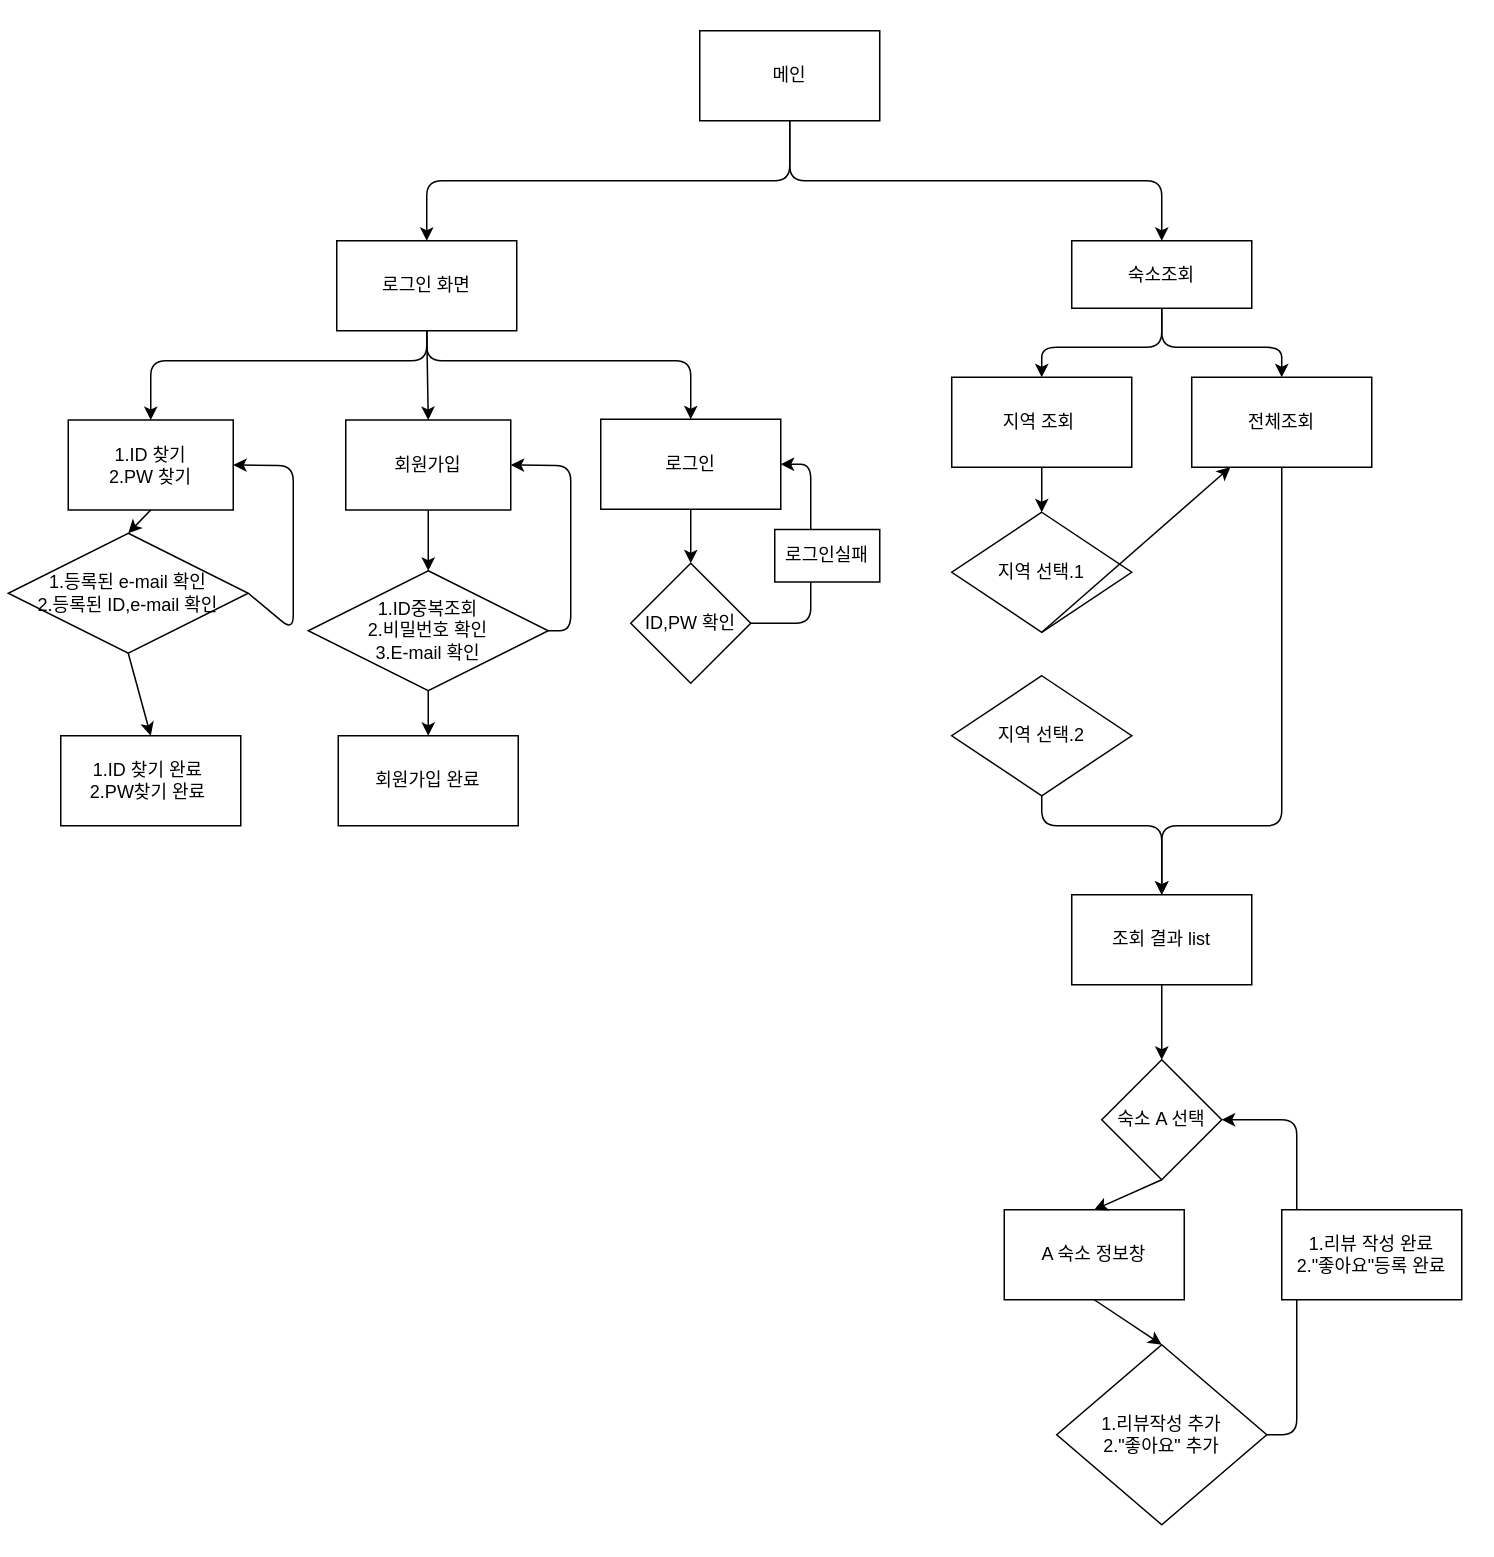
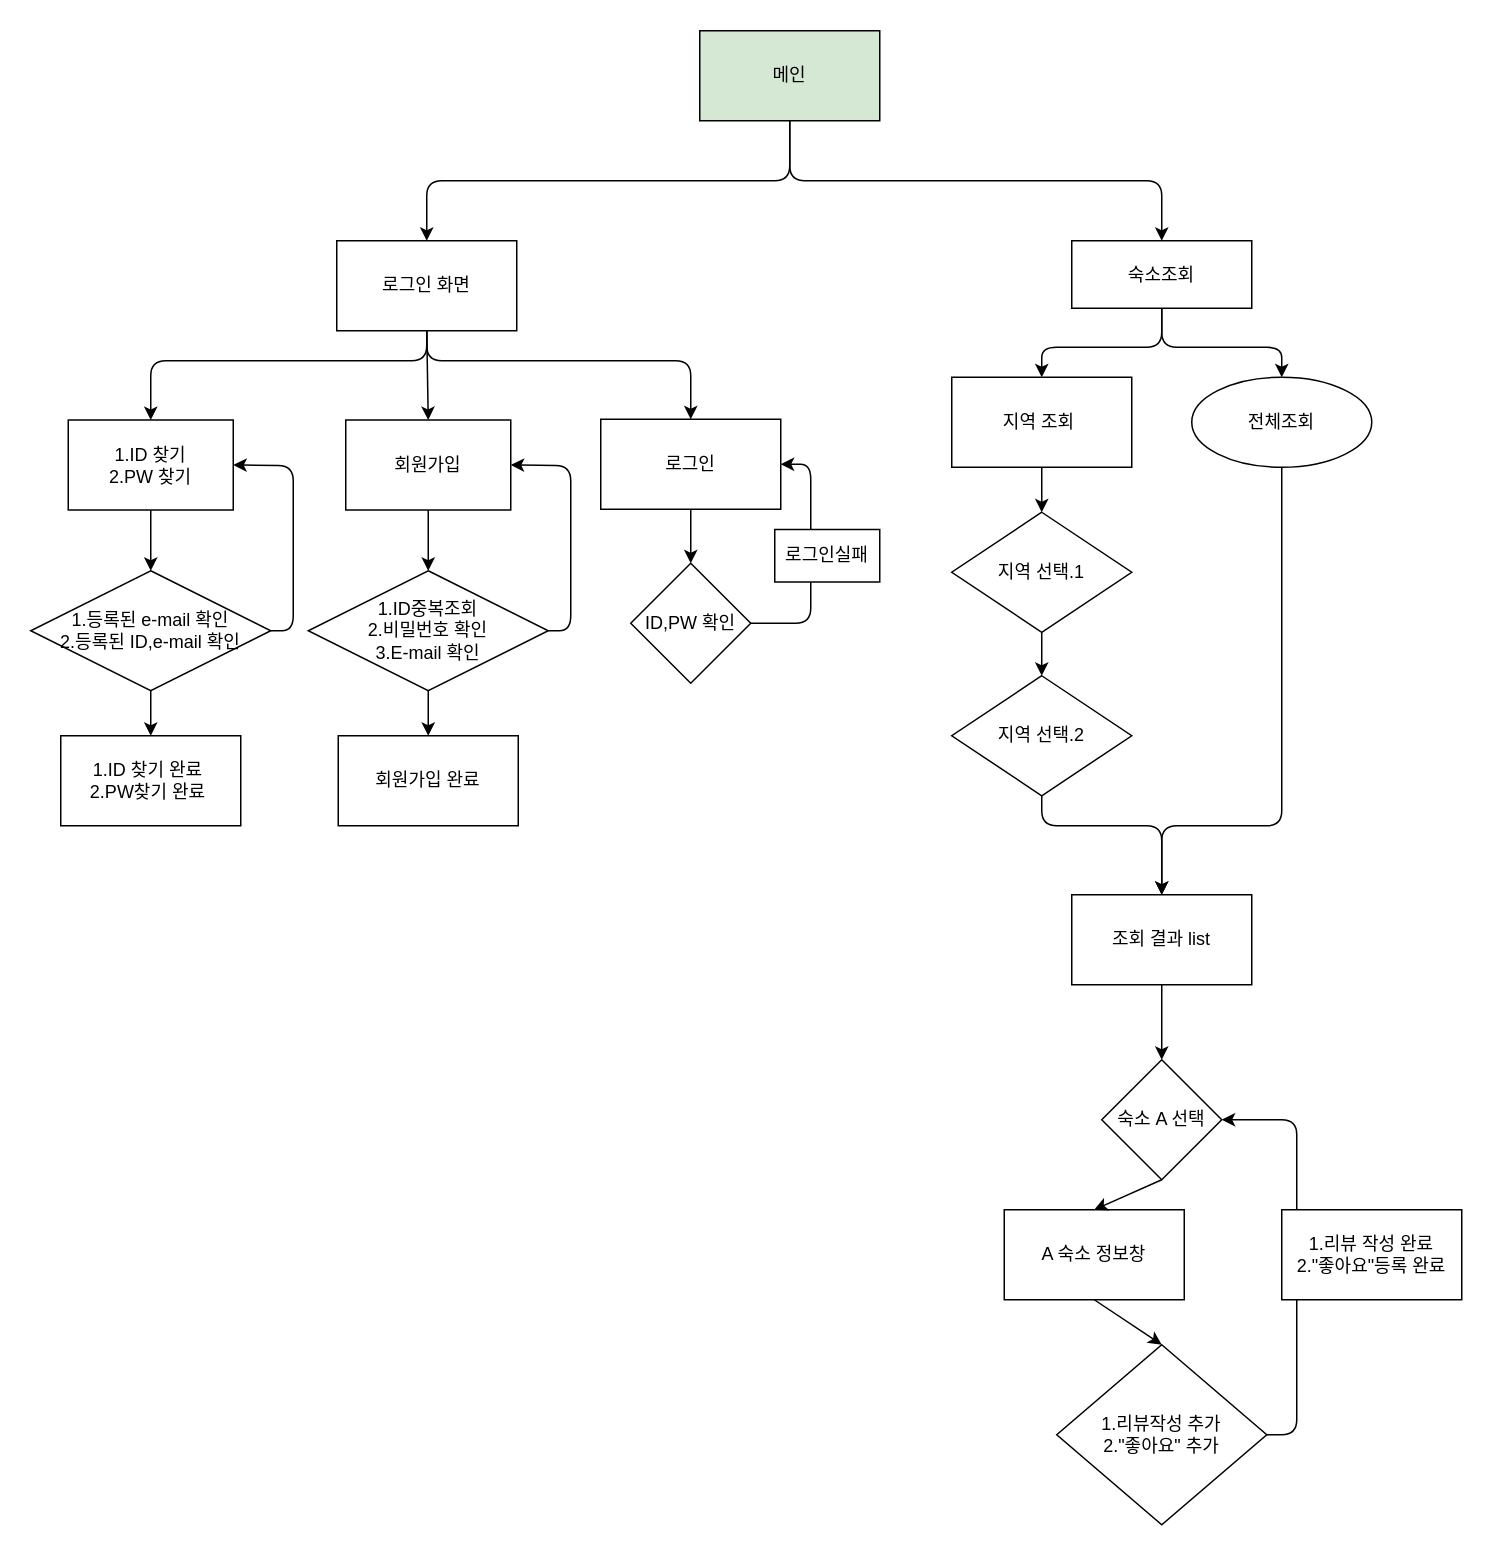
  <mxCell id="0" />
  <mxCell id="1" parent="0" />
- <mxCell id="2" value="메인" style="rounded=0;whiteSpace=wrap;html=1;" vertex="1" parent="1"><mxGeometry x="466" y="20" width="120" height="60" as="geometry" /></mxCell>
+ <mxCell id="2" value="메인" style="rounded=0;whiteSpace=wrap;html=1;fillColor=#d5e8d4;" vertex="1" parent="1"><mxGeometry x="466" y="20" width="120" height="60" as="geometry" /></mxCell>
  <mxCell id="3" value="로그인" style="rounded=0;whiteSpace=wrap;html=1;" vertex="1" parent="1"><mxGeometry x="400" y="279" width="120" height="60" as="geometry" /></mxCell>
  <mxCell id="4" value="숙소조회" style="rounded=0;whiteSpace=wrap;html=1;" vertex="1" parent="1"><mxGeometry x="714" y="160" width="120" height="45" as="geometry" /></mxCell>
- <mxCell id="5" value="전체조회" style="rounded=0;whiteSpace=wrap;html=1;" vertex="1" parent="1"><mxGeometry x="794" y="251" width="120" height="60" as="geometry" /></mxCell>
+ <mxCell id="5" value="전체조회" style="ellipse;whiteSpace=wrap;html=1;" vertex="1" parent="1"><mxGeometry x="794" y="251" width="120" height="60" as="geometry" /></mxCell>
  <mxCell id="6" value="지역 조회&amp;nbsp;" style="rounded=0;whiteSpace=wrap;html=1;" vertex="1" parent="1"><mxGeometry x="634" y="251" width="120" height="60" as="geometry" /></mxCell>
  <mxCell id="7" value="지역 선택.1" style="rhombus;whiteSpace=wrap;html=1;" vertex="1" parent="1"><mxGeometry x="634" y="341" width="120" height="80" as="geometry" /></mxCell>
  <mxCell id="8" value="조회 결과 list" style="rounded=0;whiteSpace=wrap;html=1;" vertex="1" parent="1"><mxGeometry x="714" y="596" width="120" height="60" as="geometry" /></mxCell>
  <mxCell id="9" value="" style="endArrow=classic;html=1;exitX=0.5;exitY=1;exitDx=0;exitDy=0;entryX=0.5;entryY=0;entryDx=0;entryDy=0;" edge="1" parent="1" source="6" target="7"><mxGeometry width="50" height="50" relative="1" as="geometry"><mxPoint x="424" y="621" as="sourcePoint" /><mxPoint x="474" y="571" as="targetPoint" /></mxGeometry></mxCell>
  <mxCell id="10" value="" style="endArrow=classic;html=1;entryX=0.5;entryY=0;entryDx=0;entryDy=0;" edge="1" parent="1" target="8"><mxGeometry width="50" height="50" relative="1" as="geometry"><mxPoint x="694" y="510" as="sourcePoint" /><mxPoint x="770" y="491" as="targetPoint" /><Array as="points"><mxPoint x="694" y="550" /><mxPoint x="774" y="550" /></Array></mxGeometry></mxCell>
  <mxCell id="11" value="" style="endArrow=classic;html=1;exitX=0.5;exitY=1;exitDx=0;exitDy=0;entryX=0.5;entryY=0;entryDx=0;entryDy=0;" edge="1" parent="1" source="5" target="8"><mxGeometry width="50" height="50" relative="1" as="geometry"><mxPoint x="424" y="621" as="sourcePoint" /><mxPoint x="774" y="491" as="targetPoint" /><Array as="points"><mxPoint x="854" y="441" /><mxPoint x="854" y="550" /><mxPoint x="774" y="550" /></Array></mxGeometry></mxCell>
  <mxCell id="12" value="" style="endArrow=classic;html=1;exitX=0.5;exitY=1;exitDx=0;exitDy=0;entryX=0.5;entryY=0;entryDx=0;entryDy=0;" edge="1" parent="1" source="4" target="6"><mxGeometry width="50" height="50" relative="1" as="geometry"><mxPoint x="729" y="351" as="sourcePoint" /><mxPoint x="779" y="301" as="targetPoint" /><Array as="points"><mxPoint x="774" y="231" /><mxPoint x="694" y="231" /></Array></mxGeometry></mxCell>
  <mxCell id="13" value="" style="endArrow=classic;html=1;exitX=0.5;exitY=1;exitDx=0;exitDy=0;entryX=0.5;entryY=0;entryDx=0;entryDy=0;" edge="1" parent="1" source="4" target="5"><mxGeometry width="50" height="50" relative="1" as="geometry"><mxPoint x="769" y="361" as="sourcePoint" /><mxPoint x="819" y="311" as="targetPoint" /><Array as="points"><mxPoint x="774" y="231" /><mxPoint x="854" y="231" /></Array></mxGeometry></mxCell>
  <mxCell id="14" value="숙소 A 선택" style="rhombus;whiteSpace=wrap;html=1;" vertex="1" parent="1"><mxGeometry x="734" y="706" width="80" height="80" as="geometry" /></mxCell>
  <mxCell id="15" value="A 숙소 정보창" style="rounded=0;whiteSpace=wrap;html=1;" vertex="1" parent="1"><mxGeometry x="669" y="806" width="120" height="60" as="geometry" /></mxCell>
  <mxCell id="16" value="" style="endArrow=classic;html=1;exitX=0.5;exitY=1;exitDx=0;exitDy=0;" edge="1" parent="1" source="8" target="14"><mxGeometry width="50" height="50" relative="1" as="geometry"><mxPoint x="424" y="956" as="sourcePoint" /><mxPoint x="474" y="906" as="targetPoint" /></mxGeometry></mxCell>
  <mxCell id="17" value="" style="endArrow=classic;html=1;exitX=0.5;exitY=1;exitDx=0;exitDy=0;entryX=0.5;entryY=0;entryDx=0;entryDy=0;" edge="1" parent="1" source="14" target="15"><mxGeometry width="50" height="50" relative="1" as="geometry"><mxPoint x="654" y="746" as="sourcePoint" /><mxPoint x="704" y="696" as="targetPoint" /></mxGeometry></mxCell>
  <mxCell id="18" value="1.리뷰작성 추가&lt;br&gt;2.&quot;좋아요&quot; 추가&lt;br&gt;" style="rhombus;whiteSpace=wrap;html=1;" vertex="1" parent="1"><mxGeometry x="704" y="896" width="140" height="120" as="geometry" /></mxCell>
  <mxCell id="19" value="" style="endArrow=classic;html=1;exitX=0.5;exitY=1;exitDx=0;exitDy=0;entryX=0.5;entryY=0;entryDx=0;entryDy=0;" edge="1" parent="1" source="15" target="18"><mxGeometry width="50" height="50" relative="1" as="geometry"><mxPoint x="564" y="966" as="sourcePoint" /><mxPoint x="614" y="916" as="targetPoint" /></mxGeometry></mxCell>
  <mxCell id="20" value="" style="endArrow=classic;html=1;exitX=1;exitY=0.5;exitDx=0;exitDy=0;entryX=1;entryY=0.5;entryDx=0;entryDy=0;" edge="1" parent="1" source="18" target="14"><mxGeometry width="50" height="50" relative="1" as="geometry"><mxPoint x="904" y="996" as="sourcePoint" /><mxPoint x="954" y="946" as="targetPoint" /><Array as="points"><mxPoint x="864" y="956" /><mxPoint x="864" y="746" /></Array></mxGeometry></mxCell>
  <mxCell id="21" value="ID,PW 확인" style="rhombus;whiteSpace=wrap;html=1;" vertex="1" parent="1"><mxGeometry x="420" y="375" width="80" height="80" as="geometry" /></mxCell>
  <mxCell id="22" value="1.리뷰 작성 완료&lt;br&gt;2.&quot;좋아요&quot;등록 완료&lt;br&gt;" style="rounded=0;whiteSpace=wrap;html=1;" vertex="1" parent="1"><mxGeometry x="854" y="806" width="120" height="60" as="geometry" /></mxCell>
  <mxCell id="23" value="" style="endArrow=classic;html=1;exitX=0.5;exitY=1;exitDx=0;exitDy=0;entryX=0.5;entryY=0;entryDx=0;entryDy=0;" edge="1" parent="1" source="3" target="21"><mxGeometry width="50" height="50" relative="1" as="geometry"><mxPoint x="340" y="400" as="sourcePoint" /><mxPoint x="390" y="350" as="targetPoint" /></mxGeometry></mxCell>
  <mxCell id="24" value="" style="endArrow=classic;html=1;exitX=1;exitY=0.5;exitDx=0;exitDy=0;entryX=1;entryY=0.5;entryDx=0;entryDy=0;" edge="1" parent="1" source="21" target="3"><mxGeometry width="50" height="50" relative="1" as="geometry"><mxPoint x="540" y="430" as="sourcePoint" /><mxPoint x="590" y="380" as="targetPoint" /><Array as="points"><mxPoint x="540" y="415" /><mxPoint x="540" y="309" /></Array></mxGeometry></mxCell>
  <mxCell id="25" value="로그인실패" style="rounded=0;whiteSpace=wrap;html=1;" vertex="1" parent="1"><mxGeometry x="516" y="352.5" width="70" height="35" as="geometry" /></mxCell>
  <mxCell id="26" value="로그인 화면" style="rounded=0;whiteSpace=wrap;html=1;" vertex="1" parent="1"><mxGeometry x="224" y="160" width="120" height="60" as="geometry" /></mxCell>
  <mxCell id="27" value="회원가입" style="rounded=0;whiteSpace=wrap;html=1;" vertex="1" parent="1"><mxGeometry x="230" y="279.5" width="110" height="60" as="geometry" /></mxCell>
  <mxCell id="28" value="&lt;span&gt;1.ID중복조회&lt;/span&gt;&lt;br&gt;&lt;span&gt;2.비밀번호 확인&lt;/span&gt;&lt;br&gt;&lt;span&gt;3.E-mail 확인&lt;/span&gt;" style="rhombus;whiteSpace=wrap;html=1;" vertex="1" parent="1"><mxGeometry x="205" y="380" width="160" height="80" as="geometry" /></mxCell>
  <mxCell id="29" value="" style="endArrow=classic;html=1;exitX=0.5;exitY=1;exitDx=0;exitDy=0;entryX=0.5;entryY=0;entryDx=0;entryDy=0;" edge="1" parent="1" source="27" target="28"><mxGeometry width="50" height="50" relative="1" as="geometry"><mxPoint x="60" y="440" as="sourcePoint" /><mxPoint x="110" y="390" as="targetPoint" /></mxGeometry></mxCell>
  <mxCell id="30" value="" style="endArrow=classic;html=1;exitX=1;exitY=0.5;exitDx=0;exitDy=0;entryX=1;entryY=0.5;entryDx=0;entryDy=0;" edge="1" parent="1" source="28" target="27"><mxGeometry width="50" height="50" relative="1" as="geometry"><mxPoint x="30" y="420" as="sourcePoint" /><mxPoint x="80" y="370" as="targetPoint" /><Array as="points"><mxPoint x="380" y="420" /><mxPoint x="380" y="310" /></Array></mxGeometry></mxCell>
  <mxCell id="31" value="회원가입 완료" style="rounded=0;whiteSpace=wrap;html=1;" vertex="1" parent="1"><mxGeometry x="225" y="490" width="120" height="60" as="geometry" /></mxCell>
  <mxCell id="32" value="" style="endArrow=classic;html=1;exitX=0.5;exitY=1;exitDx=0;exitDy=0;" edge="1" parent="1" source="28"><mxGeometry width="50" height="50" relative="1" as="geometry"><mxPoint x="180" y="500" as="sourcePoint" /><mxPoint x="285" y="490" as="targetPoint" /></mxGeometry></mxCell>
  <mxCell id="33" value="1.ID 찾기&lt;br&gt;2.PW 찾기" style="rounded=0;whiteSpace=wrap;html=1;" vertex="1" parent="1"><mxGeometry x="45" y="279.5" width="110" height="60" as="geometry" /></mxCell>
- <mxCell id="34" value="1.등록된 e-mail 확인&lt;br&gt;2.등록된 ID,e-mail 확인&lt;br&gt;" style="rhombus;whiteSpace=wrap;html=1;" vertex="1" parent="1"><mxGeometry x="5" y="355" width="160" height="80" as="geometry" /></mxCell>
+ <mxCell id="34" value="1.등록된 e-mail 확인&lt;br&gt;2.등록된 ID,e-mail 확인&lt;br&gt;" style="rhombus;whiteSpace=wrap;html=1;" vertex="1" parent="1"><mxGeometry x="20" y="380" width="160" height="80" as="geometry" /></mxCell>
  <mxCell id="35" value="" style="endArrow=classic;html=1;exitX=0.5;exitY=1;exitDx=0;exitDy=0;entryX=0.5;entryY=0;entryDx=0;entryDy=0;" edge="1" parent="1" source="33" target="34"><mxGeometry width="50" height="50" relative="1" as="geometry"><mxPoint x="-125" y="440" as="sourcePoint" /><mxPoint x="-75" y="390" as="targetPoint" /></mxGeometry></mxCell>
  <mxCell id="36" value="" style="endArrow=classic;html=1;exitX=1;exitY=0.5;exitDx=0;exitDy=0;entryX=1;entryY=0.5;entryDx=0;entryDy=0;" edge="1" parent="1" source="34" target="33"><mxGeometry width="50" height="50" relative="1" as="geometry"><mxPoint x="-155" y="420" as="sourcePoint" /><mxPoint x="-105" y="370" as="targetPoint" /><Array as="points"><mxPoint x="195" y="420" /><mxPoint x="195" y="310" /></Array></mxGeometry></mxCell>
  <mxCell id="37" value="1.ID 찾기 완료&amp;nbsp;&lt;br&gt;2.PW찾기 완료&amp;nbsp;&lt;br&gt;" style="rounded=0;whiteSpace=wrap;html=1;" vertex="1" parent="1"><mxGeometry x="40" y="490" width="120" height="60" as="geometry" /></mxCell>
  <mxCell id="38" value="" style="endArrow=classic;html=1;exitX=0.5;exitY=1;exitDx=0;exitDy=0;" edge="1" parent="1" source="34"><mxGeometry width="50" height="50" relative="1" as="geometry"><mxPoint x="-5" y="500" as="sourcePoint" /><mxPoint x="100" y="490" as="targetPoint" /></mxGeometry></mxCell>
  <mxCell id="39" value="" style="endArrow=classic;html=1;exitX=0.5;exitY=1;exitDx=0;exitDy=0;entryX=0.5;entryY=0;entryDx=0;entryDy=0;" edge="1" parent="1" source="26" target="33"><mxGeometry width="50" height="50" relative="1" as="geometry"><mxPoint x="19" y="240" as="sourcePoint" /><mxPoint x="69" y="190" as="targetPoint" /><Array as="points"><mxPoint x="284" y="240" /><mxPoint x="100" y="240" /></Array></mxGeometry></mxCell>
  <mxCell id="40" value="" style="endArrow=classic;html=1;exitX=0.5;exitY=1;exitDx=0;exitDy=0;entryX=0.5;entryY=0;entryDx=0;entryDy=0;" edge="1" parent="1" source="26" target="3"><mxGeometry width="50" height="50" relative="1" as="geometry"><mxPoint x="449" y="240" as="sourcePoint" /><mxPoint x="499" y="190" as="targetPoint" /><Array as="points"><mxPoint x="284" y="240" /><mxPoint x="460" y="240" /></Array></mxGeometry></mxCell>
  <mxCell id="41" value="" style="endArrow=classic;html=1;exitX=0.5;exitY=1;exitDx=0;exitDy=0;entryX=0.5;entryY=0;entryDx=0;entryDy=0;" edge="1" parent="1" source="26" target="27"><mxGeometry width="50" height="50" relative="1" as="geometry"><mxPoint x="49" y="220" as="sourcePoint" /><mxPoint x="99" y="170" as="targetPoint" /></mxGeometry></mxCell>
  <mxCell id="42" value="지역 선택.2" style="rhombus;whiteSpace=wrap;html=1;" vertex="1" parent="1"><mxGeometry x="634" y="450" width="120" height="80" as="geometry" /></mxCell>
- <mxCell id="43" value="" style="endArrow=classic;html=1;exitX=0.5;exitY=1;exitDx=0;exitDy=0;" edge="1" parent="1" source="7" target="5"><mxGeometry width="50" height="50" relative="1" as="geometry"><mxPoint x="609" y="535" as="sourcePoint" /><mxPoint x="659" y="485" as="targetPoint" /></mxGeometry></mxCell>
+ <mxCell id="43" value="" style="endArrow=classic;html=1;exitX=0.5;exitY=1;exitDx=0;exitDy=0;entryX=0.5;entryY=0;entryDx=0;entryDy=0;" edge="1" parent="1" source="7" target="42"><mxGeometry width="50" height="50" relative="1" as="geometry"><mxPoint x="609" y="535" as="sourcePoint" /><mxPoint x="659" y="485" as="targetPoint" /></mxGeometry></mxCell>
  <mxCell id="44" value="" style="endArrow=classic;html=1;exitX=0.5;exitY=1;exitDx=0;exitDy=0;entryX=0.5;entryY=0;entryDx=0;entryDy=0;" edge="1" parent="1" source="2" target="26"><mxGeometry width="50" height="50" relative="1" as="geometry"><mxPoint x="339" y="130" as="sourcePoint" /><mxPoint x="389" y="80" as="targetPoint" /><Array as="points"><mxPoint x="526" y="120" /><mxPoint x="284" y="120" /></Array></mxGeometry></mxCell>
  <mxCell id="45" value="" style="endArrow=classic;html=1;exitX=0.5;exitY=1;exitDx=0;exitDy=0;entryX=0.5;entryY=0;entryDx=0;entryDy=0;" edge="1" parent="1" source="2" target="4"><mxGeometry width="50" height="50" relative="1" as="geometry"><mxPoint x="739" y="100" as="sourcePoint" /><mxPoint x="789" y="50" as="targetPoint" /><Array as="points"><mxPoint x="526" y="120" /><mxPoint x="774" y="120" /></Array></mxGeometry></mxCell>
